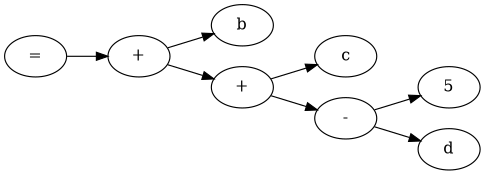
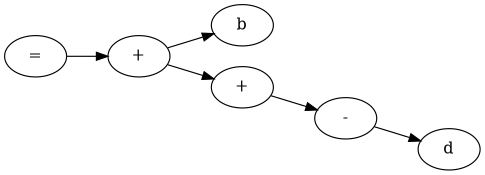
  digraph {
    rankdir=LR
    n1 [label="="]
    n2 [label="+"]
    n3 [label=b]
    n4 [label="+"]
-   n5 [label=c]
    n6 [label="-"]
-   n7 [label=5]
    n8 [label=d]
    n1 -> n2
    n2 -> n3
    n2 -> n4
-   n4 -> n5
    n4 -> n6
-   n6 -> n7
    n6 -> n8
  }
